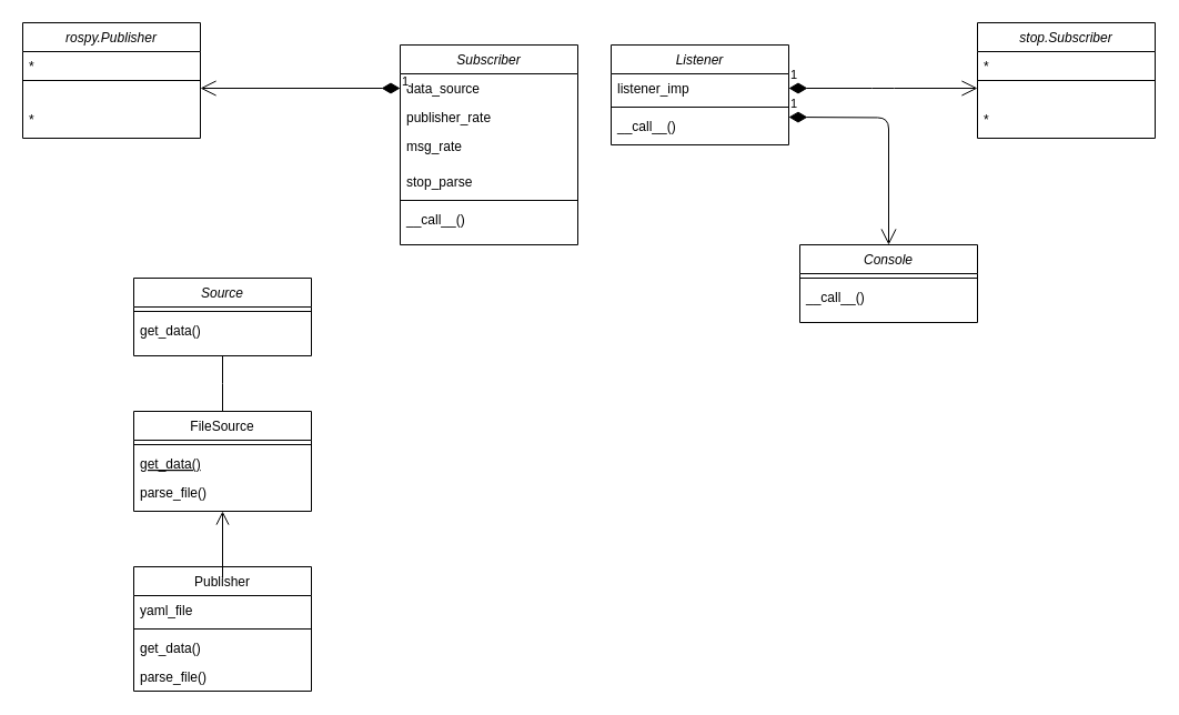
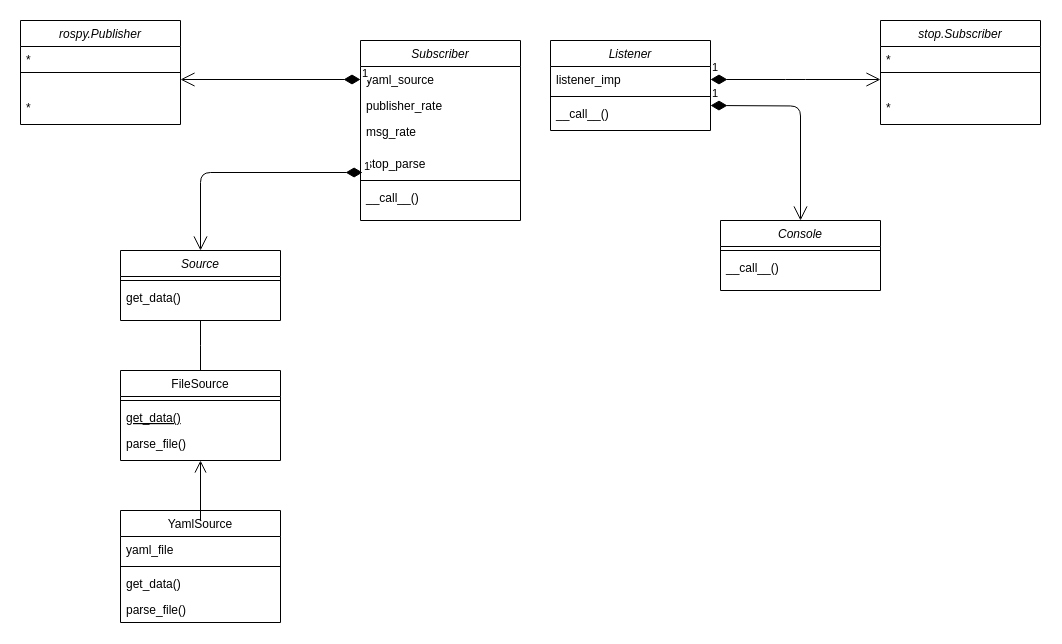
  <mxCell id="0" />
  <mxCell id="1" parent="0" />
  <mxCell id="2" value="Source" style="swimlane;fontStyle=2;align=center;verticalAlign=top;childLayout=stackLayout;horizontal=1;startSize=26;horizontalStack=0;resizeParent=1;resizeLast=0;collapsible=1;marginBottom=0;rounded=0;shadow=0;strokeWidth=1;" parent="1" vertex="1"><mxGeometry x="120" y="250" width="160" height="70" as="geometry"><mxRectangle x="230" y="140" width="160" height="26" as="alternateBounds" /></mxGeometry></mxCell>
  <mxCell id="3" value="" style="line;html=1;strokeWidth=1;align=left;verticalAlign=middle;spacingTop=-1;spacingLeft=3;spacingRight=3;rotatable=0;labelPosition=right;points=[];portConstraint=eastwest;" parent="2" vertex="1"><mxGeometry y="26" width="160" height="8" as="geometry" /></mxCell>
  <mxCell id="4" value="get_data()" style="text;align=left;verticalAlign=top;spacingLeft=4;spacingRight=4;overflow=hidden;rotatable=0;points=[[0,0.5],[1,0.5]];portConstraint=eastwest;" parent="2" vertex="1"><mxGeometry y="34" width="160" height="30" as="geometry" /></mxCell>
  <mxCell id="5" value="FileSource" style="swimlane;fontStyle=0;align=center;verticalAlign=top;childLayout=stackLayout;horizontal=1;startSize=26;horizontalStack=0;resizeParent=1;resizeLast=0;collapsible=1;marginBottom=0;rounded=0;shadow=0;strokeWidth=1;" parent="1" vertex="1"><mxGeometry x="120" y="370" width="160" height="90" as="geometry"><mxRectangle x="130" y="380" width="160" height="26" as="alternateBounds" /></mxGeometry></mxCell>
  <mxCell id="6" value="" style="line;html=1;strokeWidth=1;align=left;verticalAlign=middle;spacingTop=-1;spacingLeft=3;spacingRight=3;rotatable=0;labelPosition=right;points=[];portConstraint=eastwest;" parent="5" vertex="1"><mxGeometry y="26" width="160" height="8" as="geometry" /></mxCell>
  <mxCell id="7" value="get_data()" style="text;align=left;verticalAlign=top;spacingLeft=4;spacingRight=4;overflow=hidden;rotatable=0;points=[[0,0.5],[1,0.5]];portConstraint=eastwest;fontStyle=4" parent="5" vertex="1"><mxGeometry y="34" width="160" height="26" as="geometry" /></mxCell>
  <mxCell id="8" value="parse_file()" style="text;align=left;verticalAlign=top;spacingLeft=4;spacingRight=4;overflow=hidden;rotatable=0;points=[[0,0.5],[1,0.5]];portConstraint=eastwest;" parent="5" vertex="1"><mxGeometry y="60" width="160" height="26" as="geometry" /></mxCell>
  <mxCell id="9" value="" style="endArrow=none;endSize=10;endFill=0;shadow=0;strokeWidth=1;rounded=0;edgeStyle=elbowEdgeStyle;elbow=vertical;" parent="1" source="5" target="2" edge="1"><mxGeometry width="160" relative="1" as="geometry"><mxPoint x="220" y="313" as="sourcePoint" /><mxPoint x="220" y="313" as="targetPoint" /></mxGeometry></mxCell>
  <mxCell id="10" value="Subscriber" style="swimlane;fontStyle=2;align=center;verticalAlign=top;childLayout=stackLayout;horizontal=1;startSize=26;horizontalStack=0;resizeParent=1;resizeLast=0;collapsible=1;marginBottom=0;rounded=0;shadow=0;strokeWidth=1;" vertex="1" parent="1"><mxGeometry x="360" y="40" width="160" height="180" as="geometry"><mxRectangle x="230" y="140" width="160" height="26" as="alternateBounds" /></mxGeometry></mxCell>
- <mxCell id="11" value="data_source" style="text;align=left;verticalAlign=top;spacingLeft=4;spacingRight=4;overflow=hidden;rotatable=0;points=[[0,0.5],[1,0.5]];portConstraint=eastwest;" vertex="1" parent="10"><mxGeometry y="26" width="160" height="26" as="geometry" /></mxCell>
+ <mxCell id="11" value="yaml_source" style="text;align=left;verticalAlign=top;spacingLeft=4;spacingRight=4;overflow=hidden;rotatable=0;points=[[0,0.5],[1,0.5]];portConstraint=eastwest;" vertex="1" parent="10"><mxGeometry y="26" width="160" height="26" as="geometry" /></mxCell>
  <mxCell id="12" value="publisher_rate" style="text;align=left;verticalAlign=top;spacingLeft=4;spacingRight=4;overflow=hidden;rotatable=0;points=[[0,0.5],[1,0.5]];portConstraint=eastwest;rounded=0;shadow=0;html=0;" vertex="1" parent="10"><mxGeometry y="52" width="160" height="26" as="geometry" /></mxCell>
  <mxCell id="13" value="msg_rate" style="text;align=left;verticalAlign=top;spacingLeft=4;spacingRight=4;overflow=hidden;rotatable=0;points=[[0,0.5],[1,0.5]];portConstraint=eastwest;rounded=0;shadow=0;html=0;" vertex="1" parent="10"><mxGeometry y="78" width="160" height="32" as="geometry" /></mxCell>
  <mxCell id="14" value="stop_parse" style="text;align=left;verticalAlign=top;spacingLeft=4;spacingRight=4;overflow=hidden;rotatable=0;points=[[0,0.5],[1,0.5]];portConstraint=eastwest;rounded=0;shadow=0;html=0;" vertex="1" parent="10"><mxGeometry y="110" width="160" height="26" as="geometry" /></mxCell>
  <mxCell id="15" value="" style="line;html=1;strokeWidth=1;align=left;verticalAlign=middle;spacingTop=-1;spacingLeft=3;spacingRight=3;rotatable=0;labelPosition=right;points=[];portConstraint=eastwest;" vertex="1" parent="10"><mxGeometry y="136" width="160" height="8" as="geometry" /></mxCell>
  <mxCell id="16" value="__call__()" style="text;align=left;verticalAlign=top;spacingLeft=4;spacingRight=4;overflow=hidden;rotatable=0;points=[[0,0.5],[1,0.5]];portConstraint=eastwest;" vertex="1" parent="10"><mxGeometry y="144" width="160" height="26" as="geometry" /></mxCell>
+ <mxCell id="17" value="1" style="endArrow=open;html=1;endSize=12;startArrow=diamondThin;startSize=14;startFill=1;edgeStyle=orthogonalEdgeStyle;align=left;verticalAlign=bottom;exitX=0.013;exitY=0.846;exitDx=0;exitDy=0;exitPerimeter=0;" edge="1" parent="1" source="14" target="2"><mxGeometry x="-1" y="3" relative="1" as="geometry"><mxPoint x="290" y="200" as="sourcePoint" /><mxPoint x="390" y="210" as="targetPoint" /></mxGeometry></mxCell>
  <mxCell id="18" value="rospy.Publisher" style="swimlane;fontStyle=2;align=center;verticalAlign=top;childLayout=stackLayout;horizontal=1;startSize=26;horizontalStack=0;resizeParent=1;resizeLast=0;collapsible=1;marginBottom=0;rounded=0;shadow=0;strokeWidth=1;" vertex="1" parent="1"><mxGeometry x="20" y="20" width="160" height="104" as="geometry"><mxRectangle x="230" y="140" width="160" height="26" as="alternateBounds" /></mxGeometry></mxCell>
  <mxCell id="19" value="*" style="text;align=left;verticalAlign=top;spacingLeft=4;spacingRight=4;overflow=hidden;rotatable=0;points=[[0,0.5],[1,0.5]];portConstraint=eastwest;" vertex="1" parent="18"><mxGeometry y="26" width="160" height="4" as="geometry" /></mxCell>
  <mxCell id="20" value="" style="line;html=1;strokeWidth=1;align=left;verticalAlign=middle;spacingTop=-1;spacingLeft=3;spacingRight=3;rotatable=0;labelPosition=right;points=[];portConstraint=eastwest;" vertex="1" parent="18"><mxGeometry y="30" width="160" height="44" as="geometry" /></mxCell>
  <mxCell id="21" value="*" style="text;align=left;verticalAlign=top;spacingLeft=4;spacingRight=4;overflow=hidden;rotatable=0;points=[[0,0.5],[1,0.5]];portConstraint=eastwest;" vertex="1" parent="18"><mxGeometry y="74" width="160" height="30" as="geometry" /></mxCell>
  <mxCell id="22" value="1" style="endArrow=open;html=1;endSize=12;startArrow=diamondThin;startSize=14;startFill=1;edgeStyle=orthogonalEdgeStyle;align=left;verticalAlign=bottom;exitX=0;exitY=0.5;exitDx=0;exitDy=0;" edge="1" parent="1" source="11"><mxGeometry x="-1" y="3" relative="1" as="geometry"><mxPoint x="360" y="72" as="sourcePoint" /><mxPoint y="79" as="targetPoint" x="180" /></mxGeometry></mxCell>
- <mxCell id="23" value="Publisher" style="swimlane;fontStyle=0;align=center;verticalAlign=top;childLayout=stackLayout;horizontal=1;startSize=26;horizontalStack=0;resizeParent=1;resizeLast=0;collapsible=1;marginBottom=0;rounded=0;shadow=0;strokeWidth=1;" vertex="1" parent="1"><mxGeometry x="120" y="510" width="160" height="112" as="geometry"><mxRectangle x="550" y="140" width="160" height="26" as="alternateBounds" /></mxGeometry></mxCell>
+ <mxCell id="23" value="YamlSource" style="swimlane;fontStyle=0;align=center;verticalAlign=top;childLayout=stackLayout;horizontal=1;startSize=26;horizontalStack=0;resizeParent=1;resizeLast=0;collapsible=1;marginBottom=0;rounded=0;shadow=0;strokeWidth=1;" vertex="1" parent="1"><mxGeometry x="120" y="510" width="160" height="112" as="geometry"><mxRectangle x="550" y="140" width="160" height="26" as="alternateBounds" /></mxGeometry></mxCell>
  <mxCell id="24" value="yaml_file" style="text;align=left;verticalAlign=top;spacingLeft=4;spacingRight=4;overflow=hidden;rotatable=0;points=[[0,0.5],[1,0.5]];portConstraint=eastwest;" vertex="1" parent="23"><mxGeometry y="26" width="160" height="26" as="geometry" /></mxCell>
  <mxCell id="25" value="" style="line;html=1;strokeWidth=1;align=left;verticalAlign=middle;spacingTop=-1;spacingLeft=3;spacingRight=3;rotatable=0;labelPosition=right;points=[];portConstraint=eastwest;" vertex="1" parent="23"><mxGeometry y="52" width="160" height="8" as="geometry" /></mxCell>
  <mxCell id="26" value="get_data()" style="text;align=left;verticalAlign=top;spacingLeft=4;spacingRight=4;overflow=hidden;rotatable=0;points=[[0,0.5],[1,0.5]];portConstraint=eastwest;" vertex="1" parent="23"><mxGeometry y="60" width="160" height="26" as="geometry" /></mxCell>
  <mxCell id="27" value="parse_file()" style="text;align=left;verticalAlign=top;spacingLeft=4;spacingRight=4;overflow=hidden;rotatable=0;points=[[0,0.5],[1,0.5]];portConstraint=eastwest;" vertex="1" parent="23"><mxGeometry y="86" width="160" height="26" as="geometry" /></mxCell>
  <mxCell id="28" value="" style="endArrow=open;endSize=10;endFill=0;shadow=0;strokeWidth=1;rounded=0;edgeStyle=elbowEdgeStyle;elbow=vertical;exitX=0.5;exitY=0;exitDx=0;exitDy=0;entryX=0.5;entryY=1;entryDx=0;entryDy=0;" edge="1" parent="1" source="23" target="5"><mxGeometry width="160" relative="1" as="geometry"><mxPoint x="199.5" y="570" as="sourcePoint" /><mxPoint x="200" y="490" as="targetPoint" /><Array as="points"><mxPoint x="220" y="520" /></Array></mxGeometry></mxCell>
  <mxCell id="29" value="Listener" style="swimlane;fontStyle=2;align=center;verticalAlign=top;childLayout=stackLayout;horizontal=1;startSize=26;horizontalStack=0;resizeParent=1;resizeLast=0;collapsible=1;marginBottom=0;rounded=0;shadow=0;strokeWidth=1;" vertex="1" parent="1"><mxGeometry x="550" y="40" width="160" height="90" as="geometry"><mxRectangle x="230" y="140" width="160" height="26" as="alternateBounds" /></mxGeometry></mxCell>
  <mxCell id="30" value="listener_imp" style="text;align=left;verticalAlign=top;spacingLeft=4;spacingRight=4;overflow=hidden;rotatable=0;points=[[0,0.5],[1,0.5]];portConstraint=eastwest;" vertex="1" parent="29"><mxGeometry y="26" width="160" height="26" as="geometry" /></mxCell>
  <mxCell id="31" value="" style="line;html=1;strokeWidth=1;align=left;verticalAlign=middle;spacingTop=-1;spacingLeft=3;spacingRight=3;rotatable=0;labelPosition=right;points=[];portConstraint=eastwest;" vertex="1" parent="29"><mxGeometry y="52" width="160" height="8" as="geometry" /></mxCell>
  <mxCell id="32" value="__call__()" style="text;align=left;verticalAlign=top;spacingLeft=4;spacingRight=4;overflow=hidden;rotatable=0;points=[[0,0.5],[1,0.5]];portConstraint=eastwest;" vertex="1" parent="29"><mxGeometry y="60" width="160" height="26" as="geometry" /></mxCell>
  <mxCell id="33" value="stop.Subscriber" style="swimlane;fontStyle=2;align=center;verticalAlign=top;childLayout=stackLayout;horizontal=1;startSize=26;horizontalStack=0;resizeParent=1;resizeLast=0;collapsible=1;marginBottom=0;rounded=0;shadow=0;strokeWidth=1;" vertex="1" parent="1"><mxGeometry x="880" y="20" width="160" height="104" as="geometry"><mxRectangle x="230" y="140" width="160" height="26" as="alternateBounds" /></mxGeometry></mxCell>
  <mxCell id="34" value="*" style="text;align=left;verticalAlign=top;spacingLeft=4;spacingRight=4;overflow=hidden;rotatable=0;points=[[0,0.5],[1,0.5]];portConstraint=eastwest;" vertex="1" parent="33"><mxGeometry y="26" width="160" height="4" as="geometry" /></mxCell>
  <mxCell id="35" value="" style="line;html=1;strokeWidth=1;align=left;verticalAlign=middle;spacingTop=-1;spacingLeft=3;spacingRight=3;rotatable=0;labelPosition=right;points=[];portConstraint=eastwest;" vertex="1" parent="33"><mxGeometry y="30" width="160" height="44" as="geometry" /></mxCell>
  <mxCell id="36" value="*" style="text;align=left;verticalAlign=top;spacingLeft=4;spacingRight=4;overflow=hidden;rotatable=0;points=[[0,0.5],[1,0.5]];portConstraint=eastwest;" vertex="1" parent="33"><mxGeometry y="74" width="160" height="30" as="geometry" /></mxCell>
  <mxCell id="37" value="1" style="endArrow=open;html=1;endSize=12;startArrow=diamondThin;startSize=14;startFill=1;edgeStyle=orthogonalEdgeStyle;align=left;verticalAlign=bottom;exitX=1;exitY=0.5;exitDx=0;exitDy=0;" edge="1" parent="1" source="30"><mxGeometry x="-1" y="3" relative="1" as="geometry"><mxPoint x="930" y="170" as="sourcePoint" /><mxPoint x="880" y="79" as="targetPoint" /></mxGeometry></mxCell>
  <mxCell id="38" value="1" style="endArrow=open;html=1;endSize=12;startArrow=diamondThin;startSize=14;startFill=1;edgeStyle=orthogonalEdgeStyle;align=left;verticalAlign=bottom;exitX=1;exitY=0.5;exitDx=0;exitDy=0;" edge="1" parent="1" target="39"><mxGeometry x="-1" y="3" relative="1" as="geometry"><mxPoint x="710" y="105" as="sourcePoint" /><mxPoint x="480" y="370" as="targetPoint" /></mxGeometry></mxCell>
  <mxCell id="39" value="Console" style="swimlane;fontStyle=2;align=center;verticalAlign=top;childLayout=stackLayout;horizontal=1;startSize=26;horizontalStack=0;resizeParent=1;resizeLast=0;collapsible=1;marginBottom=0;rounded=0;shadow=0;strokeWidth=1;" vertex="1" parent="1"><mxGeometry x="720" y="220" width="160" height="70" as="geometry"><mxRectangle x="230" y="140" width="160" height="26" as="alternateBounds" /></mxGeometry></mxCell>
  <mxCell id="40" value="" style="line;html=1;strokeWidth=1;align=left;verticalAlign=middle;spacingTop=-1;spacingLeft=3;spacingRight=3;rotatable=0;labelPosition=right;points=[];portConstraint=eastwest;" vertex="1" parent="39"><mxGeometry y="26" width="160" height="8" as="geometry" /></mxCell>
  <mxCell id="41" value="__call__()" style="text;align=left;verticalAlign=top;spacingLeft=4;spacingRight=4;overflow=hidden;rotatable=0;points=[[0,0.5],[1,0.5]];portConstraint=eastwest;" vertex="1" parent="39"><mxGeometry y="34" width="160" height="30" as="geometry" /></mxCell>
